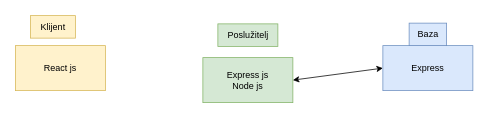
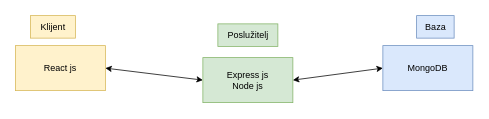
  <mxCell id="0" />
  <mxCell id="1" parent="0" />
  <mxCell id="2" value="React js" style="rounded=0;whiteSpace=wrap;html=1;fillColor=#fff2cc;strokeColor=#d6b656;" vertex="1" parent="1"><mxGeometry x="20" y="60" width="120" height="60" as="geometry" /></mxCell>
  <mxCell id="3" value="Express js&lt;br&gt;Node js" style="rounded=0;whiteSpace=wrap;html=1;fillColor=#d5e8d4;strokeColor=#82b366;" vertex="1" parent="1"><mxGeometry x="270" y="76" width="120" height="60" as="geometry" /></mxCell>
- <mxCell id="4" value="Express" style="rounded=0;whiteSpace=wrap;html=1;fillColor=#dae8fc;strokeColor=#6c8ebf;" vertex="1" parent="1"><mxGeometry x="510" y="60" width="120" height="60" as="geometry" /></mxCell>
+ <mxCell id="4" value="MongoDB" style="rounded=0;whiteSpace=wrap;html=1;fillColor=#dae8fc;strokeColor=#6c8ebf;" vertex="1" parent="1"><mxGeometry x="510" y="60" width="120" height="60" as="geometry" /></mxCell>
  <mxCell id="5" value="Klijent" style="text;html=1;align=center;verticalAlign=middle;resizable=0;points=[];autosize=1;strokeColor=#d6b656;fillColor=#fff2cc;" vertex="1" parent="1"><mxGeometry x="40" y="20" width="60" height="30" as="geometry" /></mxCell>
  <mxCell id="6" value="Poslužitelj" style="text;html=1;align=center;verticalAlign=middle;resizable=0;points=[];autosize=1;strokeColor=#82b366;fillColor=#d5e8d4;" vertex="1" parent="1"><mxGeometry x="290" y="31" width="80" height="30" as="geometry" /></mxCell>
- <mxCell id="7" value="Baza" style="text;html=1;align=center;verticalAlign=middle;resizable=0;points=[];autosize=1;strokeColor=#6c8ebf;fillColor=#dae8fc;" vertex="1" parent="1"><mxGeometry x="545" y="30" width="50" height="30" as="geometry" /></mxCell>
+ <mxCell id="7" value="Baza" style="text;html=1;align=center;verticalAlign=middle;resizable=0;points=[];autosize=1;strokeColor=#6c8ebf;fillColor=#dae8fc;" vertex="1" parent="1"><mxGeometry x="555" y="20" width="50" height="30" as="geometry" /></mxCell>
+ <mxCell id="8" value="" style="endArrow=classic;startArrow=classic;html=1;rounded=0;exitX=1;exitY=0.5;exitDx=0;exitDy=0;entryX=0;entryY=0.5;entryDx=0;entryDy=0;" edge="1" parent="1" source="2" target="3"><mxGeometry width="50" height="50" relative="1" as="geometry"><mxPoint x="280" y="170" as="sourcePoint" /><mxPoint x="260" y="90" as="targetPoint" /></mxGeometry></mxCell>
  <mxCell id="9" value="" style="endArrow=classic;startArrow=classic;html=1;rounded=0;exitX=0;exitY=0.5;exitDx=0;exitDy=0;entryX=1;entryY=0.5;entryDx=0;entryDy=0;" edge="1" parent="1" source="4" target="3"><mxGeometry width="50" height="50" relative="1" as="geometry"><mxPoint x="280" y="170" as="sourcePoint" /><mxPoint x="330" y="120" as="targetPoint" /></mxGeometry></mxCell>
